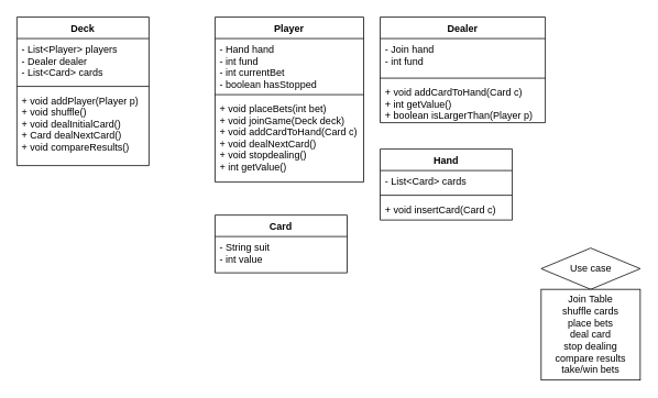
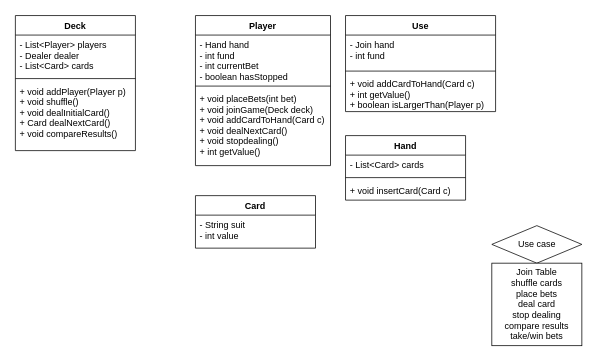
  <mxCell id="0" />
  <mxCell id="1" parent="0" />
  <mxCell id="2" value="Deck&#10;" style="swimlane;fontStyle=1;align=center;verticalAlign=top;childLayout=stackLayout;horizontal=1;startSize=26;horizontalStack=0;resizeParent=1;resizeParentMax=0;resizeLast=0;collapsible=1;marginBottom=0;" vertex="1" parent="1"><mxGeometry x="20" y="20" width="160" height="180" as="geometry" /></mxCell>
  <mxCell id="3" value="- List&lt;Player&gt; players&#10;- Dealer dealer&#10;- List&lt;Card&gt; cards" style="text;strokeColor=none;fillColor=none;align=left;verticalAlign=top;spacingLeft=4;spacingRight=4;overflow=hidden;rotatable=0;points=[[0,0.5],[1,0.5]];portConstraint=eastwest;" vertex="1" parent="2"><mxGeometry y="26" width="160" height="54" as="geometry" /></mxCell>
  <mxCell id="4" value="" style="line;strokeWidth=1;fillColor=none;align=left;verticalAlign=middle;spacingTop=-1;spacingLeft=3;spacingRight=3;rotatable=0;labelPosition=right;points=[];portConstraint=eastwest;" vertex="1" parent="2"><mxGeometry y="80" width="160" height="8" as="geometry" /></mxCell>
  <mxCell id="5" value="+ void addPlayer(Player p)&#10;+ void shuffle()&#10;+ void dealInitialCard()&#10;+ Card dealNextCard()&#10;+ void compareResults()&#10;&#10;" style="text;strokeColor=none;fillColor=none;align=left;verticalAlign=top;spacingLeft=4;spacingRight=4;overflow=hidden;rotatable=0;points=[[0,0.5],[1,0.5]];portConstraint=eastwest;" vertex="1" parent="2"><mxGeometry y="88" width="160" height="92" as="geometry" /></mxCell>
  <mxCell id="6" value="Player" style="swimlane;fontStyle=1;align=center;verticalAlign=top;childLayout=stackLayout;horizontal=1;startSize=26;horizontalStack=0;resizeParent=1;resizeParentMax=0;resizeLast=0;collapsible=1;marginBottom=0;" vertex="1" parent="1"><mxGeometry x="260" y="20" width="180" height="200" as="geometry" /></mxCell>
  <mxCell id="7" value="- Hand hand&#10;- int fund&#10;- int currentBet&#10;- boolean hasStopped" style="text;strokeColor=none;fillColor=none;align=left;verticalAlign=top;spacingLeft=4;spacingRight=4;overflow=hidden;rotatable=0;points=[[0,0.5],[1,0.5]];portConstraint=eastwest;" vertex="1" parent="6"><mxGeometry y="26" width="180" height="64" as="geometry" /></mxCell>
  <mxCell id="8" value="" style="line;strokeWidth=1;fillColor=none;align=left;verticalAlign=middle;spacingTop=-1;spacingLeft=3;spacingRight=3;rotatable=0;labelPosition=right;points=[];portConstraint=eastwest;" vertex="1" parent="6"><mxGeometry y="90" width="180" height="8" as="geometry" /></mxCell>
  <mxCell id="9" value="+ void placeBets(int bet)&#10;+ void joinGame(Deck deck)&#10;+ void addCardToHand(Card c)&#10;+ void dealNextCard()&#10;+ void stopdealing()&#10;+ int getValue()" style="text;strokeColor=none;fillColor=none;align=left;verticalAlign=top;spacingLeft=4;spacingRight=4;overflow=hidden;rotatable=0;points=[[0,0.5],[1,0.5]];portConstraint=eastwest;" vertex="1" parent="6"><mxGeometry y="98" width="180" height="102" as="geometry" /></mxCell>
- <mxCell id="10" value="Dealer" style="swimlane;fontStyle=1;align=center;verticalAlign=top;childLayout=stackLayout;horizontal=1;startSize=26;horizontalStack=0;resizeParent=1;resizeParentMax=0;resizeLast=0;collapsible=1;marginBottom=0;" vertex="1" parent="1"><mxGeometry x="460" y="20" width="200" height="128" as="geometry" /></mxCell>
+ <mxCell id="10" value="Use" style="swimlane;fontStyle=1;align=center;verticalAlign=top;childLayout=stackLayout;horizontal=1;startSize=26;horizontalStack=0;resizeParent=1;resizeParentMax=0;resizeLast=0;collapsible=1;marginBottom=0;" vertex="1" parent="1"><mxGeometry x="460" y="20" width="200" height="128" as="geometry" /></mxCell>
  <mxCell id="11" value="- Join hand&#10;- int fund" style="text;strokeColor=none;fillColor=none;align=left;verticalAlign=top;spacingLeft=4;spacingRight=4;overflow=hidden;rotatable=0;points=[[0,0.5],[1,0.5]];portConstraint=eastwest;" vertex="1" parent="10"><mxGeometry y="26" width="200" height="44" as="geometry" /></mxCell>
  <mxCell id="12" value="" style="line;strokeWidth=1;fillColor=none;align=left;verticalAlign=middle;spacingTop=-1;spacingLeft=3;spacingRight=3;rotatable=0;labelPosition=right;points=[];portConstraint=eastwest;" vertex="1" parent="10"><mxGeometry y="70" width="200" height="8" as="geometry" /></mxCell>
  <mxCell id="13" value="+ void addCardToHand(Card c)&#10;+ int getValue()&#10;+ boolean isLargerThan(Player p)" style="text;strokeColor=none;fillColor=none;align=left;verticalAlign=top;spacingLeft=4;spacingRight=4;overflow=hidden;rotatable=0;points=[[0,0.5],[1,0.5]];portConstraint=eastwest;" vertex="1" parent="10"><mxGeometry y="78" width="200" height="50" as="geometry" /></mxCell>
  <mxCell id="14" value="Card" style="swimlane;fontStyle=1;align=center;verticalAlign=top;childLayout=stackLayout;horizontal=1;startSize=26;horizontalStack=0;resizeParent=1;resizeParentMax=0;resizeLast=0;collapsible=1;marginBottom=0;" vertex="1" parent="1"><mxGeometry x="260" y="260" width="160" height="70" as="geometry" /></mxCell>
  <mxCell id="15" value="- String suit&#10;- int value" style="text;strokeColor=none;fillColor=none;align=left;verticalAlign=top;spacingLeft=4;spacingRight=4;overflow=hidden;rotatable=0;points=[[0,0.5],[1,0.5]];portConstraint=eastwest;" vertex="1" parent="14"><mxGeometry y="26" width="160" height="44" as="geometry" /></mxCell>
  <mxCell id="16" value="Hand" style="swimlane;fontStyle=1;align=center;verticalAlign=top;childLayout=stackLayout;horizontal=1;startSize=26;horizontalStack=0;resizeParent=1;resizeParentMax=0;resizeLast=0;collapsible=1;marginBottom=0;" vertex="1" parent="1"><mxGeometry x="460" y="180" width="160" height="86" as="geometry" /></mxCell>
  <mxCell id="17" value="- List&lt;Card&gt; cards" style="text;strokeColor=none;fillColor=none;align=left;verticalAlign=top;spacingLeft=4;spacingRight=4;overflow=hidden;rotatable=0;points=[[0,0.5],[1,0.5]];portConstraint=eastwest;" vertex="1" parent="16"><mxGeometry y="26" width="160" height="26" as="geometry" /></mxCell>
  <mxCell id="18" value="" style="line;strokeWidth=1;fillColor=none;align=left;verticalAlign=middle;spacingTop=-1;spacingLeft=3;spacingRight=3;rotatable=0;labelPosition=right;points=[];portConstraint=eastwest;" vertex="1" parent="16"><mxGeometry y="52" width="160" height="8" as="geometry" /></mxCell>
  <mxCell id="19" value="+ void insertCard(Card c)" style="text;strokeColor=none;fillColor=none;align=left;verticalAlign=top;spacingLeft=4;spacingRight=4;overflow=hidden;rotatable=0;points=[[0,0.5],[1,0.5]];portConstraint=eastwest;" vertex="1" parent="16"><mxGeometry y="60" width="160" height="26" as="geometry" /></mxCell>
  <mxCell id="20" value="" style="edgeStyle=orthogonalEdgeStyle;rounded=0;orthogonalLoop=1;jettySize=auto;html=1;" edge="1" parent="1" source="21" target="22"><mxGeometry relative="1" as="geometry" /></mxCell>
  <mxCell id="21" value="Use case" style="rhombus;html=1;" vertex="1" parent="1"><mxGeometry x="655" y="300" width="120" height="50" as="geometry" /></mxCell>
  <mxCell id="22" value="Join Table&lt;br&gt;shuffle cards&lt;br&gt;place bets&lt;br&gt;deal card&lt;br&gt;stop dealing&lt;br&gt;compare results&lt;br&gt;take/win bets" style="whiteSpace=wrap;html=1;" vertex="1" parent="1"><mxGeometry x="655" y="350" width="120" height="110" as="geometry" /></mxCell>
